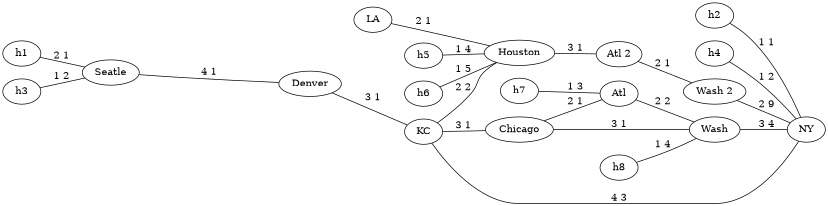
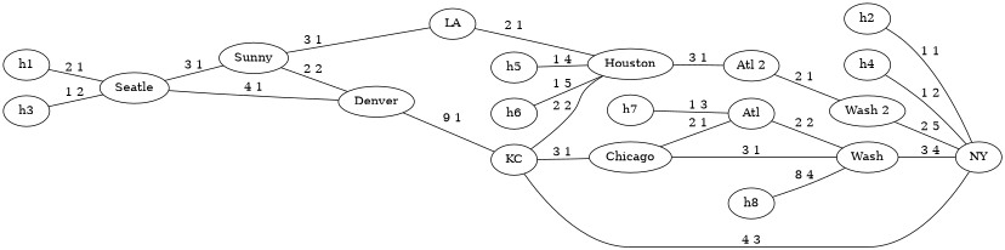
  graph {
    rankdir=LR
    node [group=switches]
    n1 [label=Seatle]
+   n2 [label=Sunny]
    n3 [label=Denver]
    h1 [group=""]
    n5 [label=NY]
    h2 [group=""]
    h3 [group=""]
    h4 [group=""]
    n9 [label=Houston]
    n10 [label="Atl 2"]
    h5 [group=""]
    h6 [group=""]
    n13 [label=Atl]
    n14 [label=Wash]
    h7 [group=""]
    h8 [group=""]
    n17 [label=LA]
    n18 [label=KC]
    n19 [label=Chicago]
    n20 [label="Wash 2"]
+   n1 -- n2 [label="3 1"]
    n1 -- n3 [label="4 1"]
-   n3 -- n18 [label="3 1"]
+   n2 -- n3 [label="2 2"]
+   n2 -- n17 [label="3 1"]
+   n3 -- n18 [label="9 1"]
    h1 -- n1 [label="2 1"]
    h2 -- n5 [label="1 1"]
    h3 -- n1 [label="1 2"]
    h4 -- n5 [label="1 2"]
    n9 -- n10 [label="3 1"]
    n10 -- n20 [label="2 1"]
    h5 -- n9 [label="1 4"]
    h6 -- n9 [label="1 5"]
    n13 -- n14 [label="2 2"]
    n14 -- n5 [label="3 4"]
    h7 -- n13 [label="1 3"]
-   h8 -- n14 [label="1 4"]
+   h8 -- n14 [label="8 4"]
    n17 -- n9 [label="2 1"]
    n18 -- n5 [label="4 3"]
    n18 -- n9 [label="2 2"]
    n18 -- n19 [label="3 1"]
    n19 -- n13 [label="2 1"]
    n19 -- n14 [label="3 1"]
-   n20 -- n5 [label="2 9"]
+   n20 -- n5 [label="2 5"]
  }
